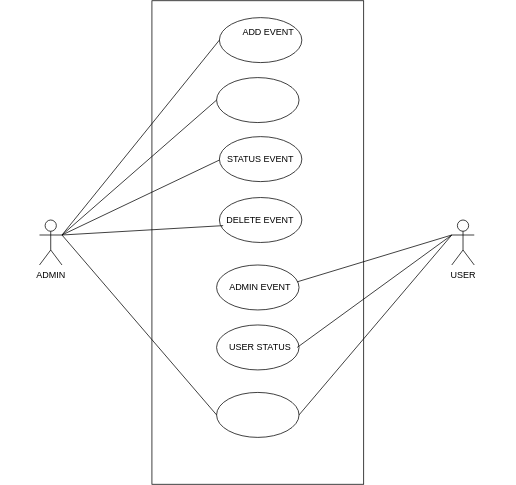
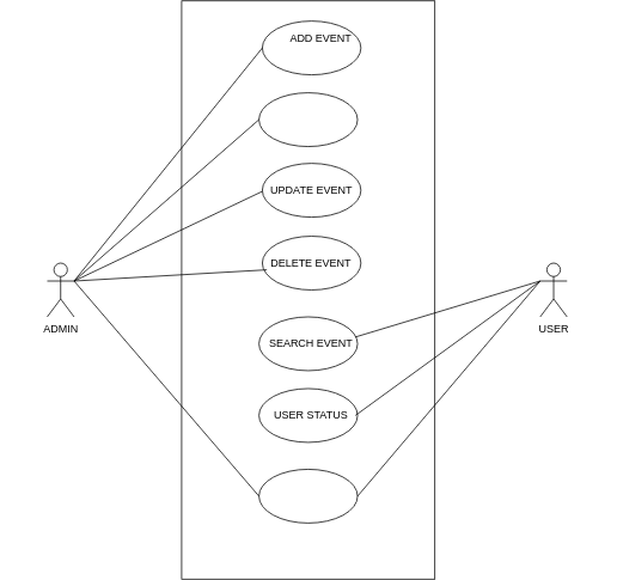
  <mxCell id="0" />
  <mxCell id="1" parent="0" />
  <mxCell id="2" value="USER" style="shape=umlActor;verticalLabelPosition=bottom;verticalAlign=top;html=1;outlineConnect=0;labelBackgroundColor=none;" vertex="1" parent="1"><mxGeometry x="602" y="290" width="30" height="60" as="geometry" /></mxCell>
  <mxCell id="3" value="ADMIN" style="shape=umlActor;verticalLabelPosition=bottom;verticalAlign=top;html=1;outlineConnect=0;labelBackgroundColor=none;" vertex="1" parent="1"><mxGeometry x="52" y="290" width="30" height="60" as="geometry" /></mxCell>
  <mxCell id="4" value="" style="rounded=0;whiteSpace=wrap;html=1;rotation=90;labelBackgroundColor=none;" vertex="1" parent="1"><mxGeometry x="20.75" y="178.75" width="645" height="282.5" as="geometry" /></mxCell>
  <mxCell id="5" value="" style="ellipse;whiteSpace=wrap;html=1;labelBackgroundColor=none;" vertex="1" parent="1"><mxGeometry x="292" y="20" width="110" height="60" as="geometry" /></mxCell>
  <mxCell id="6" value="" style="ellipse;whiteSpace=wrap;html=1;labelBackgroundColor=none;" vertex="1" parent="1"><mxGeometry x="288.25" y="100" width="110" height="60" as="geometry" /></mxCell>
  <mxCell id="7" value="" style="ellipse;whiteSpace=wrap;html=1;labelBackgroundColor=none;" vertex="1" parent="1"><mxGeometry x="292" y="178.75" width="110" height="60" as="geometry" /></mxCell>
  <mxCell id="8" value="" style="ellipse;whiteSpace=wrap;html=1;labelBackgroundColor=none;" vertex="1" parent="1"><mxGeometry x="292" y="260" width="110" height="60" as="geometry" /></mxCell>
  <mxCell id="9" value="" style="ellipse;whiteSpace=wrap;html=1;labelBackgroundColor=none;" vertex="1" parent="1"><mxGeometry x="288.25" y="350" width="110" height="60" as="geometry" /></mxCell>
  <mxCell id="10" value="" style="ellipse;whiteSpace=wrap;html=1;labelBackgroundColor=none;" vertex="1" parent="1"><mxGeometry x="288.25" y="430" width="110" height="60" as="geometry" /></mxCell>
  <mxCell id="11" value="" style="ellipse;whiteSpace=wrap;html=1;labelBackgroundColor=none;" vertex="1" parent="1"><mxGeometry x="288.25" y="520" width="110" height="60" as="geometry" /></mxCell>
  <mxCell id="12" value="ADD EVENT" style="text;html=1;strokeColor=none;fillColor=none;align=center;verticalAlign=middle;whiteSpace=wrap;rounded=0;labelBackgroundColor=none;" vertex="1" parent="1"><mxGeometry x="317.63" y="27.5" width="78.75" height="25" as="geometry" /></mxCell>
- <mxCell id="13" value="STATUS EVENT" style="text;html=1;strokeColor=none;fillColor=none;align=center;verticalAlign=middle;whiteSpace=wrap;rounded=0;labelBackgroundColor=none;" vertex="1" parent="1"><mxGeometry x="297.01" y="193.75" width="99.99" height="30" as="geometry" /></mxCell>
+ <mxCell id="13" value="UPDATE EVENT" style="text;html=1;strokeColor=none;fillColor=none;align=center;verticalAlign=middle;whiteSpace=wrap;rounded=0;labelBackgroundColor=none;" vertex="1" parent="1"><mxGeometry x="297.01" y="193.75" width="99.99" height="30" as="geometry" /></mxCell>
  <mxCell id="14" value="DELETE EVENT" style="text;html=1;strokeColor=none;fillColor=none;align=center;verticalAlign=middle;whiteSpace=wrap;rounded=0;labelBackgroundColor=none;" vertex="1" parent="1"><mxGeometry x="297.01" y="275" width="98.75" height="30" as="geometry" /></mxCell>
- <mxCell id="15" value="ADMIN EVENT" style="text;html=1;strokeColor=none;fillColor=none;align=center;verticalAlign=middle;whiteSpace=wrap;rounded=0;labelBackgroundColor=none;" vertex="1" parent="1"><mxGeometry x="297.02" y="365" width="98.74" height="30" as="geometry" /></mxCell>
+ <mxCell id="15" value="SEARCH EVENT" style="text;html=1;strokeColor=none;fillColor=none;align=center;verticalAlign=middle;whiteSpace=wrap;rounded=0;labelBackgroundColor=none;" vertex="1" parent="1"><mxGeometry x="297.02" y="365" width="98.74" height="30" as="geometry" /></mxCell>
  <mxCell id="16" value="USER STATUS" style="text;html=1;strokeColor=none;fillColor=none;align=center;verticalAlign=middle;whiteSpace=wrap;rounded=0;labelBackgroundColor=none;" vertex="1" parent="1"><mxGeometry x="297.01" y="445" width="98.75" height="30" as="geometry" /></mxCell>
  <mxCell id="17" value="" style="endArrow=none;html=1;rounded=0;exitX=0;exitY=0.5;exitDx=0;exitDy=0;" edge="1" parent="1" source="5"><mxGeometry width="50" height="50" relative="1" as="geometry"><mxPoint x="282" y="240" as="sourcePoint" /><mxPoint x="82" y="310" as="targetPoint" /></mxGeometry></mxCell>
  <mxCell id="18" value="" style="endArrow=none;html=1;rounded=0;entryX=0;entryY=0.5;entryDx=0;entryDy=0;" edge="1" parent="1" target="6"><mxGeometry width="50" height="50" relative="1" as="geometry"><mxPoint x="82" y="310" as="sourcePoint" /><mxPoint x="332" y="190" as="targetPoint" /></mxGeometry></mxCell>
  <mxCell id="19" value="" style="endArrow=none;html=1;rounded=0;" edge="1" parent="1"><mxGeometry width="50" height="50" relative="1" as="geometry"><mxPoint x="82" y="310" as="sourcePoint" /><mxPoint x="292" y="210" as="targetPoint" /></mxGeometry></mxCell>
  <mxCell id="20" value="" style="endArrow=none;html=1;rounded=0;entryX=0;entryY=0.75;entryDx=0;entryDy=0;" edge="1" parent="1" target="14"><mxGeometry width="50" height="50" relative="1" as="geometry"><mxPoint x="82" y="310" as="sourcePoint" /><mxPoint x="332" y="360" as="targetPoint" /></mxGeometry></mxCell>
  <mxCell id="21" value="" style="endArrow=none;html=1;rounded=0;entryX=0;entryY=0.5;entryDx=0;entryDy=0;" edge="1" parent="1" target="11"><mxGeometry width="50" height="50" relative="1" as="geometry"><mxPoint x="82" y="310" as="sourcePoint" /><mxPoint x="332" y="360" as="targetPoint" /></mxGeometry></mxCell>
  <mxCell id="22" value="" style="endArrow=none;html=1;rounded=0;entryX=0;entryY=0.333;entryDx=0;entryDy=0;entryPerimeter=0;exitX=1;exitY=0.25;exitDx=0;exitDy=0;" edge="1" parent="1" source="15" target="2"><mxGeometry width="50" height="50" relative="1" as="geometry"><mxPoint x="282" y="410" as="sourcePoint" /><mxPoint x="332" y="360" as="targetPoint" /></mxGeometry></mxCell>
  <mxCell id="23" value="" style="endArrow=none;html=1;rounded=0;exitX=1;exitY=0.5;exitDx=0;exitDy=0;" edge="1" parent="1" source="16"><mxGeometry width="50" height="50" relative="1" as="geometry"><mxPoint x="282" y="410" as="sourcePoint" /><mxPoint x="602" y="310" as="targetPoint" /></mxGeometry></mxCell>
  <mxCell id="24" value="" style="endArrow=none;html=1;rounded=0;exitX=1;exitY=0.5;exitDx=0;exitDy=0;" edge="1" parent="1" source="11"><mxGeometry width="50" height="50" relative="1" as="geometry"><mxPoint x="282" y="410" as="sourcePoint" /><mxPoint x="602" y="310" as="targetPoint" /></mxGeometry></mxCell>
